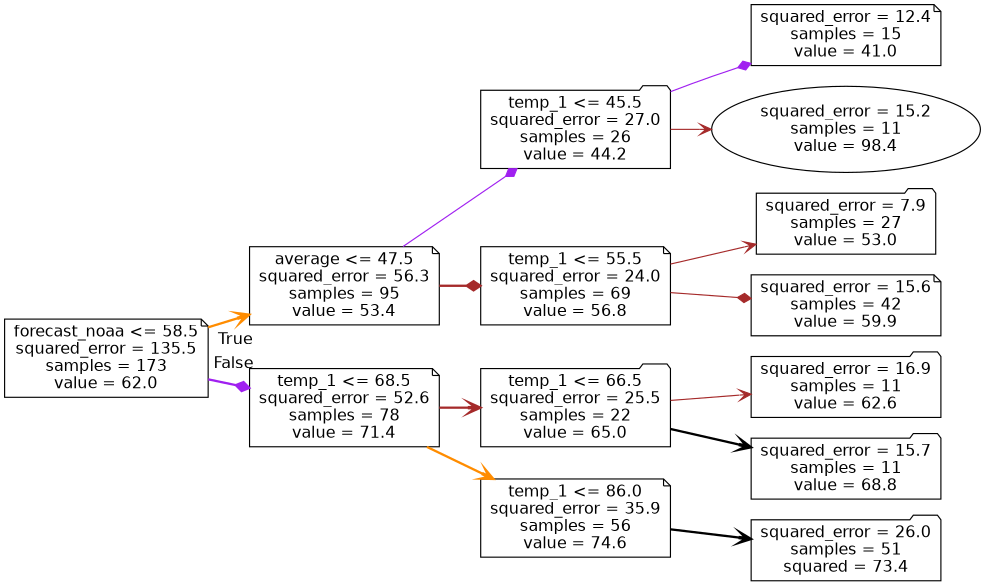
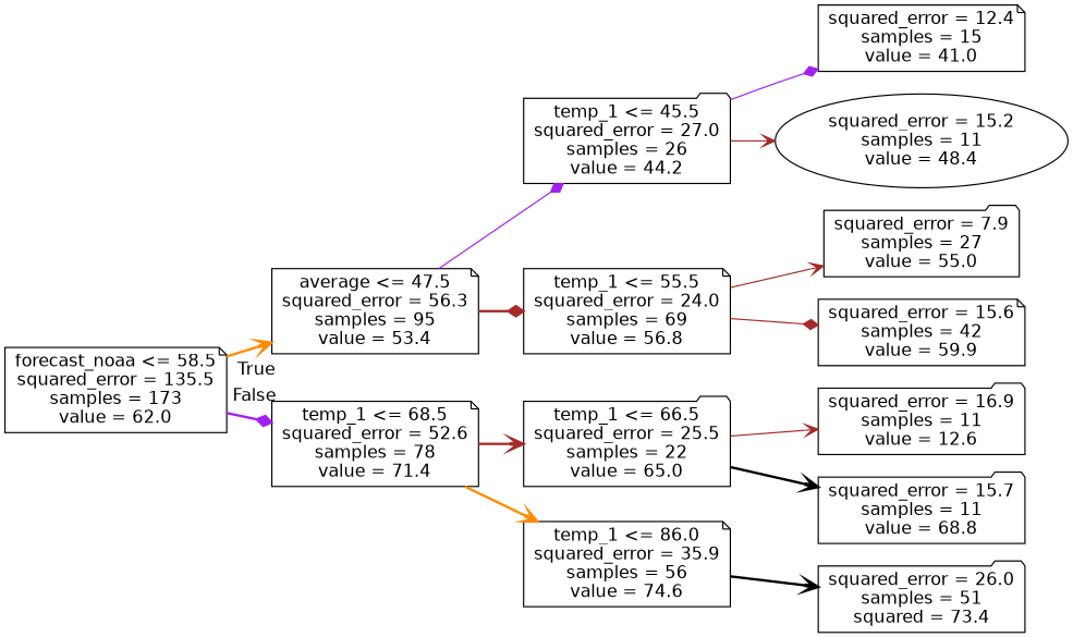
  digraph {
    rankdir=LR
    node [color=black fontname=helvetica shape=note style=rounded]
    edge [arrowhead=vee color=brown fontname=helvetica style=bold]
    n1 [label="forecast_noaa <= 58.5\nsquared_error = 135.5\nsamples = 173\nvalue = 62.0"]
    n2 [label="average <= 47.5\nsquared_error = 56.3\nsamples = 95\nvalue = 53.4"]
    n3 [label="temp_1 <= 68.5\nsquared_error = 52.6\nsamples = 78\nvalue = 71.4"]
    n4 [label="temp_1 <= 45.5\nsquared_error = 27.0\nsamples = 26\nvalue = 44.2" shape=folder]
    n5 [label="temp_1 <= 55.5\nsquared_error = 24.0\nsamples = 69\nvalue = 56.8"]
    n6 [label="temp_1 <= 66.5\nsquared_error = 25.5\nsamples = 22\nvalue = 65.0" shape=folder]
    n7 [label="temp_1 <= 86.0\nsquared_error = 35.9\nsamples = 56\nvalue = 74.6"]
    n8 [label="squared_error = 12.4\nsamples = 15\nvalue = 41.0"]
-   n9 [label="squared_error = 15.2\nsamples = 11\nvalue = 98.4" shape=ellipse]
-   n10 [label="squared_error = 7.9\nsamples = 27\nvalue = 53.0" shape=folder]
+   n9 [label="squared_error = 15.2\nsamples = 11\nvalue = 48.4" shape=ellipse]
+   n10 [label="squared_error = 7.9\nsamples = 27\nvalue = 55.0" shape=folder]
    n11 [label="squared_error = 15.6\nsamples = 42\nvalue = 59.9"]
-   n12 [label="squared_error = 16.9\nsamples = 11\nvalue = 62.6" shape=folder]
+   n12 [label="squared_error = 16.9\nsamples = 11\nvalue = 12.6" shape=folder]
    n13 [label="squared_error = 15.7\nsamples = 11\nvalue = 68.8" shape=folder]
    n14 [label="squared_error = 26.0\nsamples = 51\nsquared = 73.4" shape=folder]
    n1 -> n2 [color=darkorange headlabel=True labelangle=45 labeldistance=2.5]
    n1 -> n3 [arrowhead=diamond color=purple headlabel=False labelangle=-45 labeldistance=2.5]
    n2 -> n4 [arrowhead=diamond color=purple style=solid]
    n2 -> n5 [arrowhead=diamond]
    n3 -> n6
    n3 -> n7 [color=darkorange]
    n4 -> n8 [arrowhead=diamond color=purple style=solid]
    n4 -> n9 [style=solid]
    n5 -> n10 [style=solid]
    n5 -> n11 [arrowhead=diamond style=solid]
    n6 -> n12 [style=solid]
    n6 -> n13 [color=black]
    n7 -> n14 [color=black]
  }
